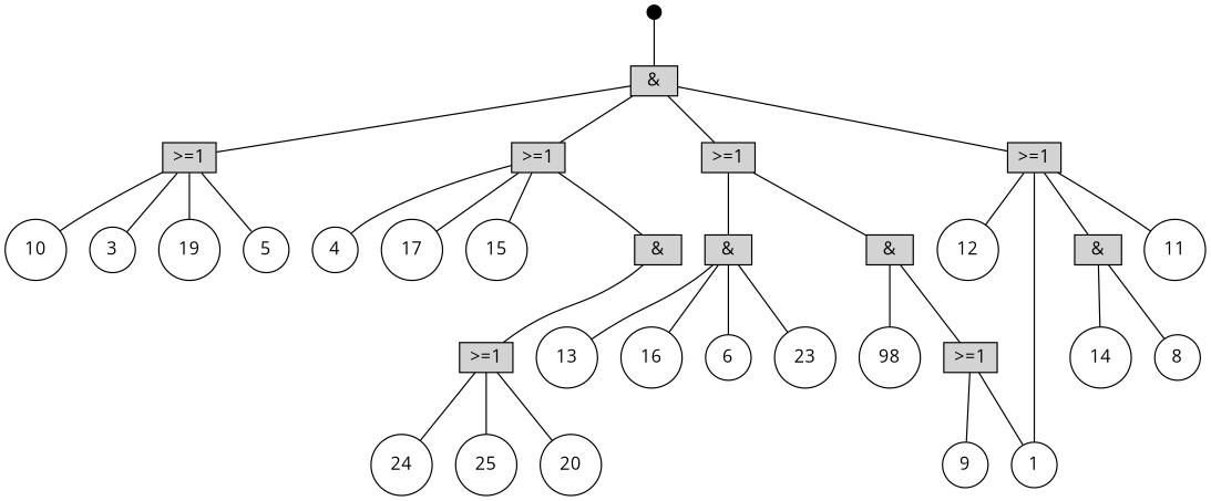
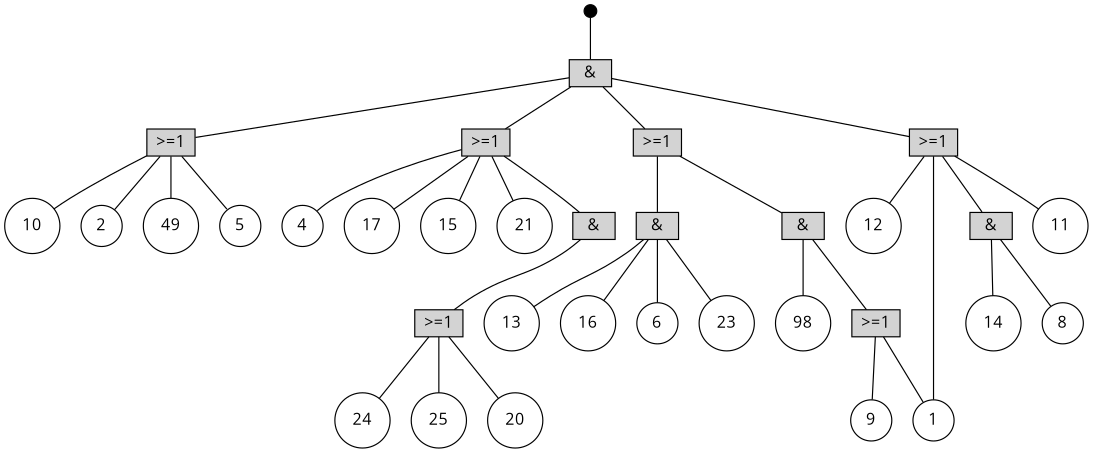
  digraph {
    fontname="Open Sans"
    node [fontname="Open Sans" shape=circle]
    edge [dir=none fontname="Open Sans" style=filled]
    n1 [label=TOP shape=point style=filled width=0.15]
    n2 [height=0.25 label="&" shape=box style=filled width=0.5]
    n3 [height=0.25 label=">=1" shape=box style=filled width=0.5]
    n4 [height=0.25 label=">=1" shape=box style=filled width=0.5]
    n5 [height=0.25 label=">=1" shape=box style=filled width=0.5]
    n6 [height=0.25 label=">=1" shape=box style=filled width=0.5]
    n7 [height=0.25 label=10 width=0.25]
-   n8 [height=0.25 label=3 width=0.25]
-   n9 [height=0.25 label=19 width=0.25]
+   n8 [height=0.25 label=2 width=0.25]
+   n9 [height=0.25 label=49 width=0.25]
    n10 [height=0.25 label=5 width=0.25]
    n11 [height=0.25 label=4 width=0.25]
    n12 [height=0.25 label=17 width=0.25]
    n13 [height=0.25 label=15 width=0.25]
+   n14 [height=0.25 label=21 width=0.25]
    n15 [height=0.25 label="&" shape=box style=filled width=0.5]
    n16 [height=0.25 label="&" shape=box style=filled width=0.5]
    n17 [height=0.25 label="&" shape=box style=filled width=0.5]
    n18 [height=0.25 label=12 width=0.25]
    n19 [height=0.25 label=1 width=0.25]
    n20 [height=0.25 label="&" shape=box style=filled width=0.5]
    n21 [height=0.25 label=11 width=0.25]
    n22 [height=0.25 label=24 width=0.25]
    n23 [height=0.25 label=13 width=0.25]
    n24 [height=0.25 label=25 width=0.25]
    n25 [height=0.25 label=16 width=0.25]
    n26 [height=0.25 label=6 width=0.25]
    n27 [height=0.25 label=23 width=0.25]
    n28 [height=0.25 label=20 width=0.25]
    n29 [height=0.25 label=14 width=0.25]
    n30 [height=0.25 label=">=1" shape=box style=filled width=0.5]
    n31 [height=0.25 label=8 width=0.25]
    n32 [height=0.25 label=98 width=0.25]
    n33 [height=0.25 label=">=1" shape=box style=filled width=0.5]
    n34 [height=0.25 label=9 width=0.25]
    n1 -> n2
    n2 -> n3
    n2 -> n4
    n2 -> n5
    n2 -> n6
    n3 -> n7
    n3 -> n8
    n3 -> n9
    n3 -> n10
    n4 -> n11
    n4 -> n12
    n4 -> n13
+   n4 -> n14
    n4 -> n15
    n5 -> n16
    n5 -> n17
    n6 -> n18
    n6 -> n19
    n6 -> n20
    n6 -> n21
    n15 -> n30
    n16 -> n23
    n16 -> n25
    n16 -> n26
    n16 -> n27
    n17 -> n32
    n17 -> n33
    n20 -> n29
    n20 -> n31
    n30 -> n22
    n30 -> n24
    n30 -> n28
    n33 -> n19
    n33 -> n34
  }
